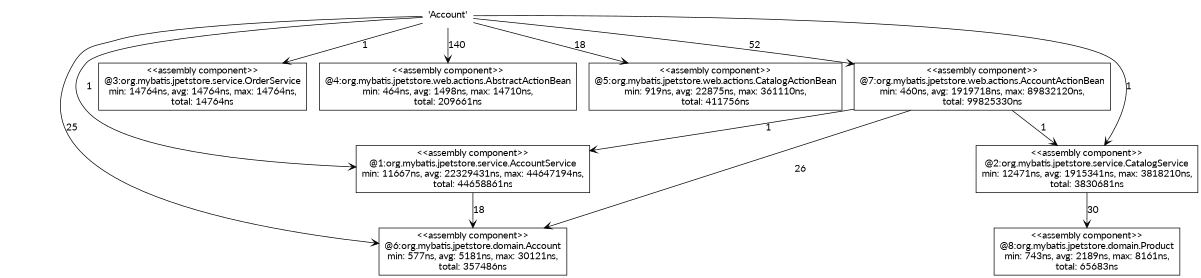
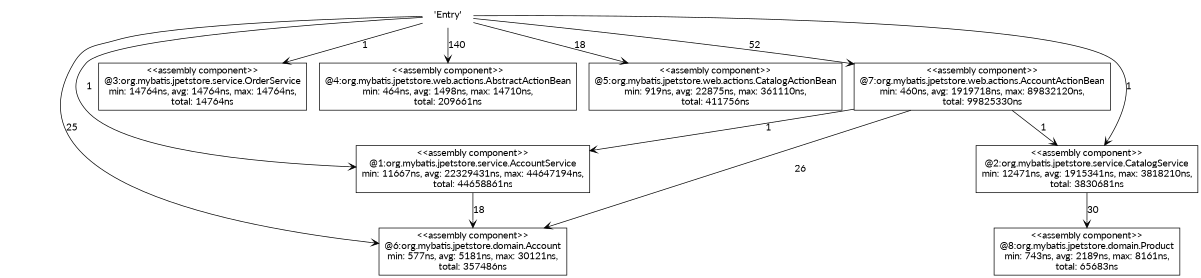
  digraph {
    rankdir=TB
    fontname=Lato
    node [shape=box fontname=Lato color="#000000" fillcolor=white style=filled]
    edge [arrowhead=open color="#000000" style=solid fontname=Lato]
-   n1 [label="'Account'" shape=none color="" fillcolor="" style=""]
+   n1 [label="'Entry'" shape=none color="" fillcolor="" style=""]
    n2 [label="<<assembly component>>\n@1:org.mybatis.jpetstore.service.AccountService\nmin: 11667ns, avg: 22329431ns, max: 44647194ns,\ntotal: 44658861ns"]
    n3 [label="<<assembly component>>\n@2:org.mybatis.jpetstore.service.CatalogService\nmin: 12471ns, avg: 1915341ns, max: 3818210ns,\ntotal: 3830681ns"]
    n4 [label="<<assembly component>>\n@3:org.mybatis.jpetstore.service.OrderService\nmin: 14764ns, avg: 14764ns, max: 14764ns,\ntotal: 14764ns"]
    n5 [label="<<assembly component>>\n@4:org.mybatis.jpetstore.web.actions.AbstractActionBean\nmin: 464ns, avg: 1498ns, max: 14710ns,\ntotal: 209661ns"]
    n6 [label="<<assembly component>>\n@5:org.mybatis.jpetstore.web.actions.CatalogActionBean\nmin: 919ns, avg: 22875ns, max: 361110ns,\ntotal: 411756ns"]
    n7 [label="<<assembly component>>\n@6:org.mybatis.jpetstore.domain.Account\nmin: 577ns, avg: 5181ns, max: 30121ns,\ntotal: 357486ns"]
    n8 [label="<<assembly component>>\n@7:org.mybatis.jpetstore.web.actions.AccountActionBean\nmin: 460ns, avg: 1919718ns, max: 89832120ns,\ntotal: 99825330ns"]
    n9 [label="<<assembly component>>\n@8:org.mybatis.jpetstore.domain.Product\nmin: 743ns, avg: 2189ns, max: 8161ns,\ntotal: 65683ns"]
    n1 -> n2 [label=1]
    n1 -> n3 [label=1]
    n1 -> n4 [label=1]
    n1 -> n5 [label=140]
    n1 -> n6 [label=18]
    n1 -> n7 [label=25]
    n1 -> n8 [label=52]
    n2 -> n7 [label=18]
    n3 -> n9 [label=30]
    n8 -> n2 [label=1]
    n8 -> n3 [label=1]
    n8 -> n7 [label=26]
  }
